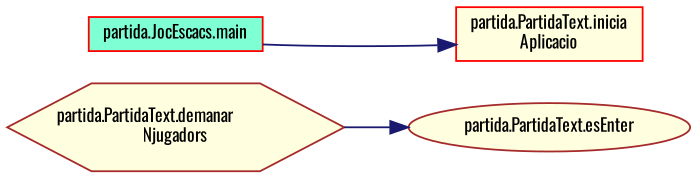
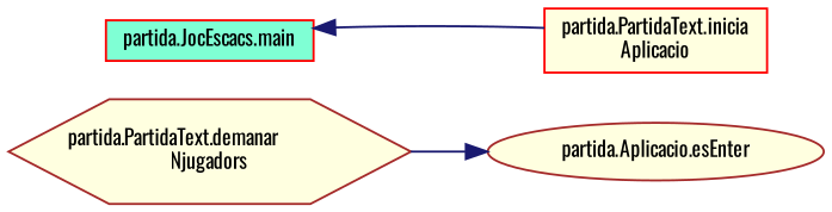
  digraph {
    fontname=Oswald
    rankdir=RL
    node [color=brown fillcolor=lightyellow fontname=Oswald fontsize=10 shape=box style=filled]
    edge [color=midnightblue dir=back fontname=Oswald fontsize=10 labelfontname=Helvetica labelfontsize=10 style=solid]
-   n1 [fontcolor=black height=0.2 label="partida.PartidaText.esEnter" shape=ellipse width=0.4]
+   n1 [fontcolor=black height=0.2 label="partida.Aplicacio.esEnter" shape=ellipse width=0.4]
    n2 [height=0.2 label="partida.PartidaText.demanar\lNjugadors" shape=hexagon width=0.4]
    n3 [color=red height=0.2 label="partida.PartidaText.inicia\lAplicacio" width=0.4]
    n4 [color=red fillcolor=aquamarine height=0.2 label="partida.JocEscacs.main" width=0.4]
    n1 -> n2
-   n3 -> n4
+   n4 -> n3
  }
